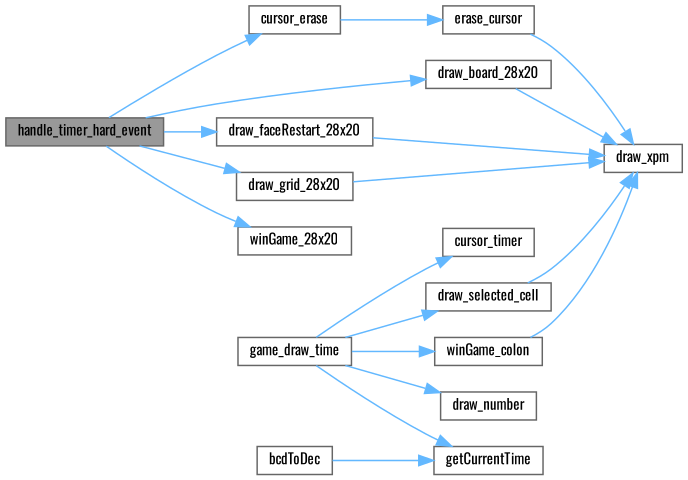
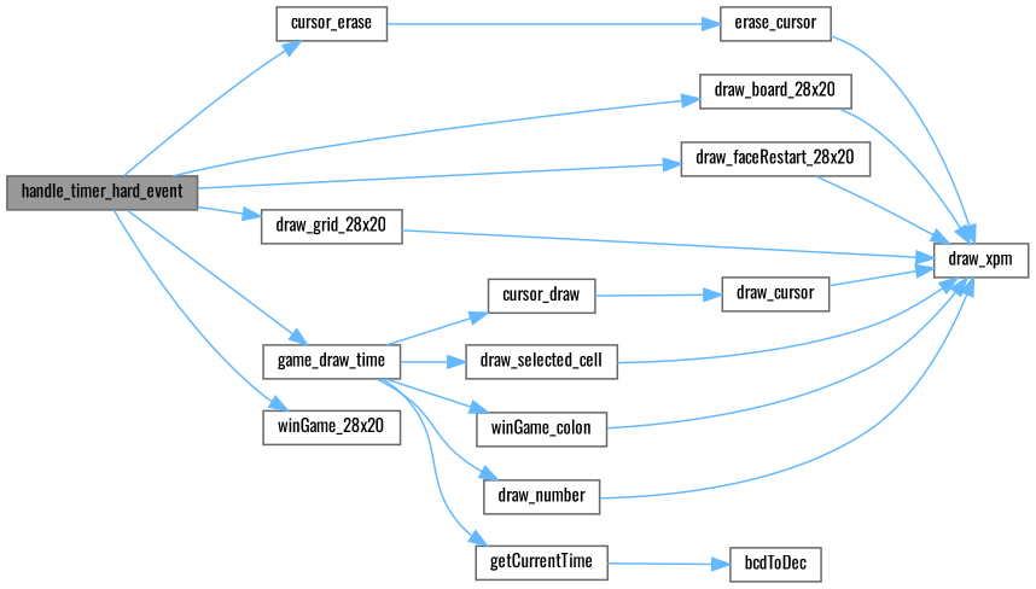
  digraph {
    fontname=Oswald
    rankdir=LR
    node [color=grey40 fillcolor=white fontname=Oswald fontsize=10 shape=box style=filled]
    edge [color=steelblue1 fontname=Oswald fontsize=10 labelfontname=Helvetica labelfontsize=10 style=solid]
    n1 [color=gray40 fillcolor=grey60 fontcolor=black height=0.2 label=handle_timer_hard_event width=0.4]
    n2 [height=0.2 label=cursor_erase width=0.4]
    n3 [height=0.2 label=draw_board_28x20 width=0.4]
    n4 [height=0.2 label=draw_faceRestart_28x20 width=0.4]
    n5 [height=0.2 label=draw_grid_28x20 width=0.4]
    n6 [height=0.2 label=game_draw_time width=0.4]
    n7 [height=0.2 label=winGame_28x20 width=0.4]
-   n8 [height=0.2 label=cursor_timer width=0.4]
+   n8 [height=0.2 label=cursor_draw width=0.4]
+   n9 [height=0.2 label=draw_cursor width=0.4]
    n10 [height=0.2 label=erase_cursor width=0.4]
    n11 [height=0.2 label=draw_xpm width=0.4]
    n12 [height=0.2 label=draw_selected_cell width=0.4]
    n13 [height=0.2 label=winGame_colon width=0.4]
    n14 [height=0.2 label=draw_number width=0.4]
    n15 [height=0.2 label=getCurrentTime width=0.4]
    n16 [height=0.2 label=bcdToDec width=0.4]
    n1 -> n2
    n1 -> n3
    n1 -> n4
    n1 -> n5
+   n1 -> n6
    n1 -> n7
    n2 -> n10
    n3 -> n11
    n4 -> n11
    n5 -> n11
    n6 -> n8
    n6 -> n12
    n6 -> n13
    n6 -> n14
    n6 -> n15
+   n8 -> n9
+   n9 -> n11
    n10 -> n11
    n12 -> n11
    n13 -> n11
-   n16 -> n15
+   n14 -> n11
+   n15 -> n16
  }
